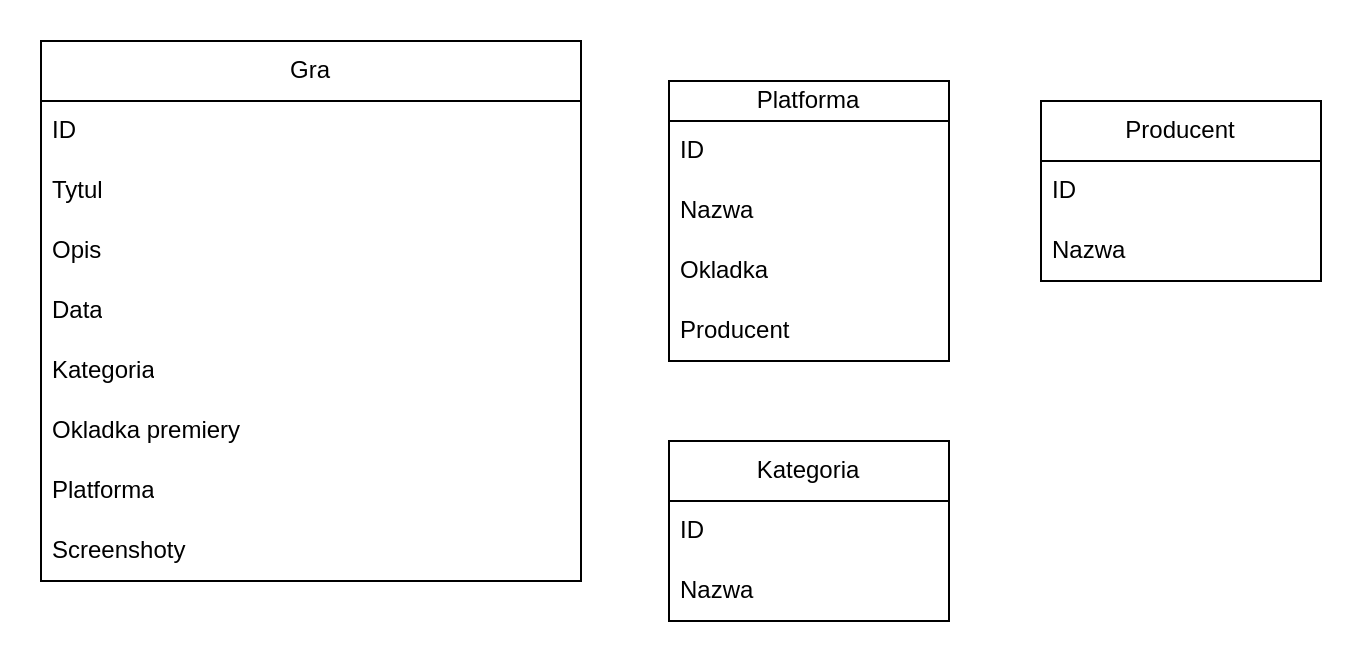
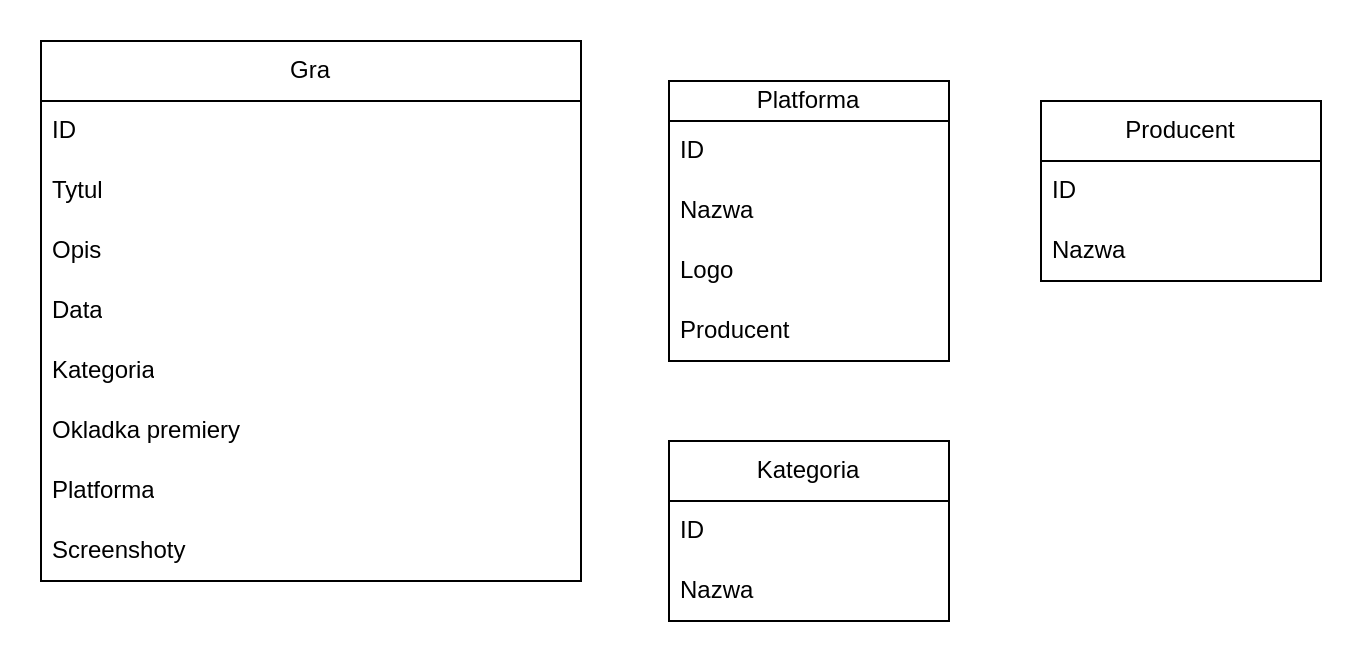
  <mxCell id="0" />
  <mxCell id="1" parent="0" />
  <mxCell id="2" value="Gra" style="swimlane;fontStyle=0;childLayout=stackLayout;horizontal=1;startSize=30;horizontalStack=0;resizeParent=1;resizeParentMax=0;resizeLast=0;collapsible=1;marginBottom=0;whiteSpace=wrap;html=1;" vertex="1" parent="1"><mxGeometry x="20" y="20" width="270" height="270" as="geometry" /></mxCell>
  <mxCell id="3" value="ID" style="text;strokeColor=none;fillColor=none;align=left;verticalAlign=middle;spacingLeft=4;spacingRight=4;overflow=hidden;points=[[0,0.5],[1,0.5]];portConstraint=eastwest;rotatable=0;whiteSpace=wrap;html=1;" vertex="1" parent="2"><mxGeometry y="30" width="270" height="30" as="geometry" /></mxCell>
  <mxCell id="4" value="Tytul" style="text;strokeColor=none;fillColor=none;align=left;verticalAlign=middle;spacingLeft=4;spacingRight=4;overflow=hidden;points=[[0,0.5],[1,0.5]];portConstraint=eastwest;rotatable=0;whiteSpace=wrap;html=1;" vertex="1" parent="2"><mxGeometry y="60" width="270" height="30" as="geometry" /></mxCell>
  <mxCell id="5" value="Opis" style="text;strokeColor=none;fillColor=none;align=left;verticalAlign=middle;spacingLeft=4;spacingRight=4;overflow=hidden;points=[[0,0.5],[1,0.5]];portConstraint=eastwest;rotatable=0;whiteSpace=wrap;html=1;" vertex="1" parent="2"><mxGeometry y="90" width="270" height="30" as="geometry" /></mxCell>
  <mxCell id="6" value="Data" style="text;strokeColor=none;fillColor=none;align=left;verticalAlign=middle;spacingLeft=4;spacingRight=4;overflow=hidden;points=[[0,0.5],[1,0.5]];portConstraint=eastwest;rotatable=0;whiteSpace=wrap;html=1;" vertex="1" parent="2"><mxGeometry y="120" width="270" height="30" as="geometry" /></mxCell>
  <mxCell id="7" value="Kategoria" style="text;strokeColor=none;fillColor=none;align=left;verticalAlign=middle;spacingLeft=4;spacingRight=4;overflow=hidden;points=[[0,0.5],[1,0.5]];portConstraint=eastwest;rotatable=0;whiteSpace=wrap;html=1;" vertex="1" parent="2"><mxGeometry y="150" width="270" height="30" as="geometry" /></mxCell>
  <mxCell id="8" value="Okladka premiery" style="text;strokeColor=none;fillColor=none;align=left;verticalAlign=middle;spacingLeft=4;spacingRight=4;overflow=hidden;points=[[0,0.5],[1,0.5]];portConstraint=eastwest;rotatable=0;whiteSpace=wrap;html=1;" vertex="1" parent="2"><mxGeometry y="180" width="270" height="30" as="geometry" /></mxCell>
  <mxCell id="9" value="Platforma" style="text;strokeColor=none;fillColor=none;align=left;verticalAlign=middle;spacingLeft=4;spacingRight=4;overflow=hidden;points=[[0,0.5],[1,0.5]];portConstraint=eastwest;rotatable=0;whiteSpace=wrap;html=1;" vertex="1" parent="2"><mxGeometry y="210" width="270" height="30" as="geometry" /></mxCell>
  <mxCell id="10" value="Screenshoty" style="text;strokeColor=none;fillColor=none;align=left;verticalAlign=middle;spacingLeft=4;spacingRight=4;overflow=hidden;points=[[0,0.5],[1,0.5]];portConstraint=eastwest;rotatable=0;whiteSpace=wrap;html=1;" vertex="1" parent="2"><mxGeometry y="240" width="270" height="30" as="geometry" /></mxCell>
  <mxCell id="11" value="Platforma" style="swimlane;fontStyle=0;childLayout=stackLayout;horizontal=1;startSize=20;horizontalStack=0;resizeParent=1;resizeParentMax=0;resizeLast=0;collapsible=1;marginBottom=0;whiteSpace=wrap;html=1;" vertex="1" parent="1"><mxGeometry x="334" y="40" width="140" height="140" as="geometry" /></mxCell>
  <mxCell id="12" value="ID" style="text;strokeColor=none;fillColor=none;align=left;verticalAlign=middle;spacingLeft=4;spacingRight=4;overflow=hidden;points=[[0,0.5],[1,0.5]];portConstraint=eastwest;rotatable=0;whiteSpace=wrap;html=1;" vertex="1" parent="11"><mxGeometry y="20" width="140" height="30" as="geometry" /></mxCell>
  <mxCell id="13" value="Nazwa" style="text;strokeColor=none;fillColor=none;align=left;verticalAlign=middle;spacingLeft=4;spacingRight=4;overflow=hidden;points=[[0,0.5],[1,0.5]];portConstraint=eastwest;rotatable=0;whiteSpace=wrap;html=1;" vertex="1" parent="11"><mxGeometry y="50" width="140" height="30" as="geometry" /></mxCell>
- <mxCell id="14" value="&lt;div&gt;Okladka&lt;/div&gt;" style="text;strokeColor=none;fillColor=none;align=left;verticalAlign=middle;spacingLeft=4;spacingRight=4;overflow=hidden;points=[[0,0.5],[1,0.5]];portConstraint=eastwest;rotatable=0;whiteSpace=wrap;html=1;" vertex="1" parent="11"><mxGeometry y="80" width="140" height="30" as="geometry" /></mxCell>
+ <mxCell id="14" value="&lt;div&gt;Logo&lt;/div&gt;" style="text;strokeColor=none;fillColor=none;align=left;verticalAlign=middle;spacingLeft=4;spacingRight=4;overflow=hidden;points=[[0,0.5],[1,0.5]];portConstraint=eastwest;rotatable=0;whiteSpace=wrap;html=1;" vertex="1" parent="11"><mxGeometry y="80" width="140" height="30" as="geometry" /></mxCell>
  <mxCell id="15" value="Producent" style="text;strokeColor=none;fillColor=none;align=left;verticalAlign=middle;spacingLeft=4;spacingRight=4;overflow=hidden;points=[[0,0.5],[1,0.5]];portConstraint=eastwest;rotatable=0;whiteSpace=wrap;html=1;" vertex="1" parent="11"><mxGeometry y="110" width="140" height="30" as="geometry" /></mxCell>
  <mxCell id="16" value="Producent" style="swimlane;fontStyle=0;childLayout=stackLayout;horizontal=1;startSize=30;horizontalStack=0;resizeParent=1;resizeParentMax=0;resizeLast=0;collapsible=1;marginBottom=0;whiteSpace=wrap;html=1;" vertex="1" parent="1"><mxGeometry x="520" y="50" width="140" height="90" as="geometry" /></mxCell>
  <mxCell id="17" value="ID" style="text;strokeColor=none;fillColor=none;align=left;verticalAlign=middle;spacingLeft=4;spacingRight=4;overflow=hidden;points=[[0,0.5],[1,0.5]];portConstraint=eastwest;rotatable=0;whiteSpace=wrap;html=1;" vertex="1" parent="16"><mxGeometry y="30" width="140" height="30" as="geometry" /></mxCell>
  <mxCell id="18" value="Nazwa" style="text;strokeColor=none;fillColor=none;align=left;verticalAlign=middle;spacingLeft=4;spacingRight=4;overflow=hidden;points=[[0,0.5],[1,0.5]];portConstraint=eastwest;rotatable=0;whiteSpace=wrap;html=1;" vertex="1" parent="16"><mxGeometry y="60" width="140" height="30" as="geometry" /></mxCell>
  <mxCell id="19" value="Kategoria" style="swimlane;fontStyle=0;childLayout=stackLayout;horizontal=1;startSize=30;horizontalStack=0;resizeParent=1;resizeParentMax=0;resizeLast=0;collapsible=1;marginBottom=0;whiteSpace=wrap;html=1;" vertex="1" parent="1"><mxGeometry x="334" y="220" width="140" height="90" as="geometry" /></mxCell>
  <mxCell id="20" value="ID" style="text;strokeColor=none;fillColor=none;align=left;verticalAlign=middle;spacingLeft=4;spacingRight=4;overflow=hidden;points=[[0,0.5],[1,0.5]];portConstraint=eastwest;rotatable=0;whiteSpace=wrap;html=1;" vertex="1" parent="19"><mxGeometry y="30" width="140" height="30" as="geometry" /></mxCell>
  <mxCell id="21" value="Nazwa" style="text;strokeColor=none;fillColor=none;align=left;verticalAlign=middle;spacingLeft=4;spacingRight=4;overflow=hidden;points=[[0,0.5],[1,0.5]];portConstraint=eastwest;rotatable=0;whiteSpace=wrap;html=1;" vertex="1" parent="19"><mxGeometry y="60" width="140" height="30" as="geometry" /></mxCell>
